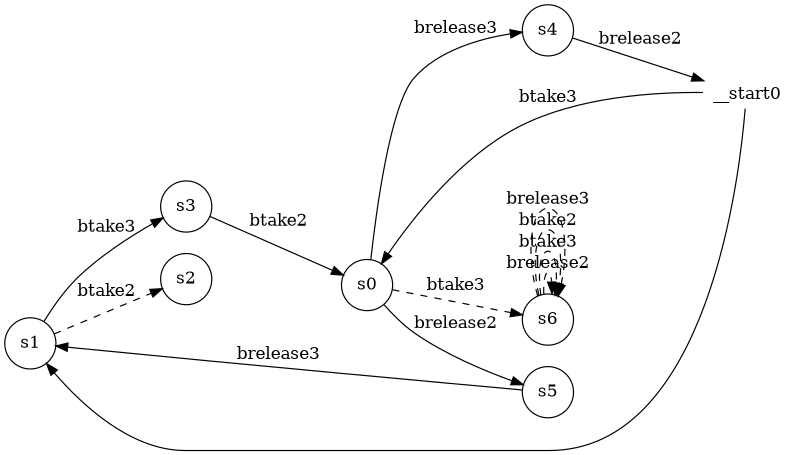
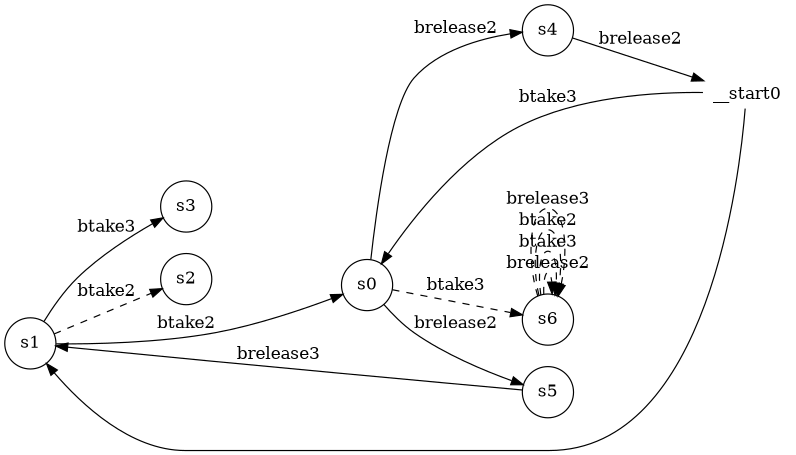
  digraph {
    rankdir=LR
    node [shape=circle]
    edge [modality=MUST style="strict"]
    n1 [label=s1]
    n2 [label=s3]
    n3 [label=s2]
    n4 [label=s0]
    n5 [label=s6]
    n6 [label=s5]
    n7 [label=s4]
    __start0 [height=0 shape=none width=0]
    n1 -> n2 [label=btake3]
    n1 -> n3 [label=btake2 style=dashed]
-   n2 -> n4 [label=btake2]
+   n1 -> n4 [label=btake2]
    n4 -> n5 [label=btake3 modality=MAY style=dashed]
    n4 -> n6 [label=brelease2]
-   n4 -> n7 [label=brelease3]
+   n4 -> n7 [label=brelease2]
    n5 -> n5 [label=brelease2 modality=MAY style=dashed]
    n5 -> n5 [label=btake3 modality=MAY style=dashed]
    n5 -> n5 [label=btake2 modality=MAY style=dashed]
    n5 -> n5 [label=brelease3 modality=MAY style=dashed]
    n6 -> n1 [label=brelease3]
    n7 -> __start0 [label=brelease2]
    __start0 -> n1 [modality="" style=""]
    __start0 -> n4 [label=btake3]
  }
